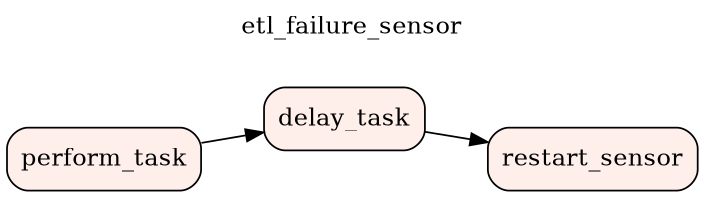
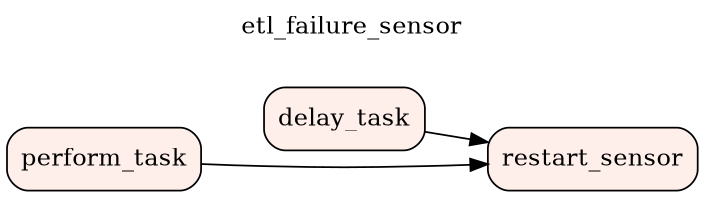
  digraph {
    fontname="DejaVu Serif"
    label=etl_failure_sensor
    labelloc=t
    rankdir=LR
    node [color="#000000" fillcolor="#ffefeb" fontname="DejaVu Serif" shape=rectangle style="filled,rounded"]
    edge [fontname="DejaVu Serif"]
    n1 [label=delay_task]
    n2 [label=restart_sensor]
    n3 [label=perform_task]
    n1 -> n2
-   n3 -> n1
+   n3 -> n2
  }
